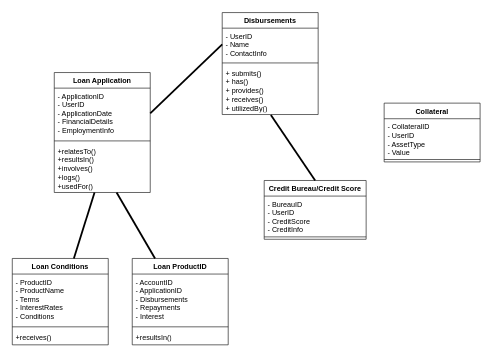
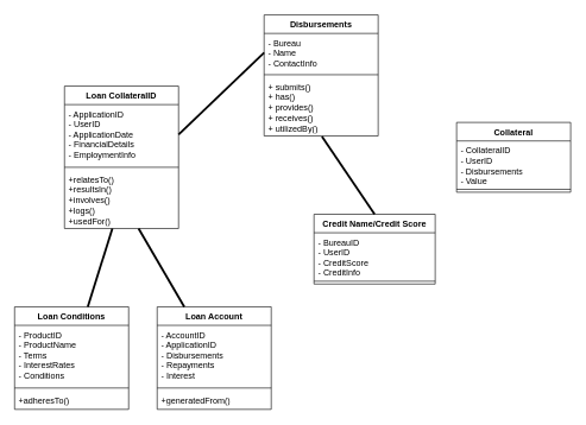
  <mxCell id="0" />
  <mxCell id="1" parent="0" />
  <mxCell id="2" value="Loan Conditions" style="swimlane;fontStyle=1;align=center;verticalAlign=top;childLayout=stackLayout;horizontal=1;startSize=26;horizontalStack=0;resizeParent=1;resizeParentMax=0;resizeLast=0;collapsible=1;marginBottom=0;whiteSpace=wrap;html=1;" vertex="1" parent="1"><mxGeometry x="20" y="430" width="160" height="144" as="geometry" /></mxCell>
  <mxCell id="3" value="- ProductID&lt;br&gt;- ProductName &lt;br&gt;- Terms&lt;br&gt;- InterestRates &lt;br&gt;- Conditions  " style="text;strokeColor=none;fillColor=none;align=left;verticalAlign=top;spacingLeft=4;spacingRight=4;overflow=hidden;rotatable=0;points=[[0,0.5],[1,0.5]];portConstraint=eastwest;whiteSpace=wrap;html=1;" vertex="1" parent="2"><mxGeometry y="26" width="160" height="84" as="geometry" /></mxCell>
  <mxCell id="4" value="" style="line;strokeWidth=1;fillColor=none;align=left;verticalAlign=middle;spacingTop=-1;spacingLeft=3;spacingRight=3;rotatable=0;labelPosition=right;points=[];portConstraint=eastwest;strokeColor=inherit;" vertex="1" parent="2"><mxGeometry y="110" width="160" height="8" as="geometry" /></mxCell>
- <mxCell id="5" value="+receives() " style="text;strokeColor=none;fillColor=none;align=left;verticalAlign=top;spacingLeft=4;spacingRight=4;overflow=hidden;rotatable=0;points=[[0,0.5],[1,0.5]];portConstraint=eastwest;whiteSpace=wrap;html=1;" vertex="1" parent="2"><mxGeometry y="118" width="160" height="26" as="geometry" /></mxCell>
+ <mxCell id="5" value="+adheresTo() " style="text;strokeColor=none;fillColor=none;align=left;verticalAlign=top;spacingLeft=4;spacingRight=4;overflow=hidden;rotatable=0;points=[[0,0.5],[1,0.5]];portConstraint=eastwest;whiteSpace=wrap;html=1;" vertex="1" parent="2"><mxGeometry y="118" width="160" height="26" as="geometry" /></mxCell>
  <mxCell id="6" value="Collateral  " style="swimlane;fontStyle=1;align=center;verticalAlign=top;childLayout=stackLayout;horizontal=1;startSize=26;horizontalStack=0;resizeParent=1;resizeParentMax=0;resizeLast=0;collapsible=1;marginBottom=0;whiteSpace=wrap;html=1;" vertex="1" parent="1"><mxGeometry x="640" y="171" width="160" height="98" as="geometry" /></mxCell>
- <mxCell id="7" value=" - CollateralID&lt;br&gt;- UserID&lt;br&gt;- AssetType&lt;br&gt;- Value  " style="text;strokeColor=none;fillColor=none;align=left;verticalAlign=top;spacingLeft=4;spacingRight=4;overflow=hidden;rotatable=0;points=[[0,0.5],[1,0.5]];portConstraint=eastwest;whiteSpace=wrap;html=1;" vertex="1" parent="6"><mxGeometry y="26" width="160" height="64" as="geometry" /></mxCell>
+ <mxCell id="7" value=" - CollateralID&lt;br&gt;- UserID&lt;br&gt;- Disbursements&lt;br&gt;- Value  " style="text;strokeColor=none;fillColor=none;align=left;verticalAlign=top;spacingLeft=4;spacingRight=4;overflow=hidden;rotatable=0;points=[[0,0.5],[1,0.5]];portConstraint=eastwest;whiteSpace=wrap;html=1;" vertex="1" parent="6"><mxGeometry y="26" width="160" height="64" as="geometry" /></mxCell>
  <mxCell id="8" value="" style="line;strokeWidth=1;fillColor=none;align=left;verticalAlign=middle;spacingTop=-1;spacingLeft=3;spacingRight=3;rotatable=0;labelPosition=right;points=[];portConstraint=eastwest;strokeColor=inherit;" vertex="1" parent="6"><mxGeometry y="90" width="160" height="8" as="geometry" /></mxCell>
  <mxCell id="9" value="Disbursements" style="swimlane;fontStyle=1;align=center;verticalAlign=top;childLayout=stackLayout;horizontal=1;startSize=26;horizontalStack=0;resizeParent=1;resizeParentMax=0;resizeLast=0;collapsible=1;marginBottom=0;whiteSpace=wrap;html=1;" vertex="1" parent="1"><mxGeometry x="370" y="20" width="160" height="170" as="geometry" /></mxCell>
- <mxCell id="10" value="- UserID&lt;br&gt;- Name&lt;br&gt;- ContactInfo" style="text;strokeColor=none;fillColor=none;align=left;verticalAlign=top;spacingLeft=4;spacingRight=4;overflow=hidden;rotatable=0;points=[[0,0.5],[1,0.5]];portConstraint=eastwest;whiteSpace=wrap;html=1;" vertex="1" parent="9"><mxGeometry y="26" width="160" height="54" as="geometry" /></mxCell>
+ <mxCell id="10" value="- Bureau&lt;br&gt;- Name&lt;br&gt;- ContactInfo" style="text;strokeColor=none;fillColor=none;align=left;verticalAlign=top;spacingLeft=4;spacingRight=4;overflow=hidden;rotatable=0;points=[[0,0.5],[1,0.5]];portConstraint=eastwest;whiteSpace=wrap;html=1;" vertex="1" parent="9"><mxGeometry y="26" width="160" height="54" as="geometry" /></mxCell>
  <mxCell id="11" value="" style="line;strokeWidth=1;fillColor=none;align=left;verticalAlign=middle;spacingTop=-1;spacingLeft=3;spacingRight=3;rotatable=0;labelPosition=right;points=[];portConstraint=eastwest;strokeColor=inherit;" vertex="1" parent="9"><mxGeometry y="80" width="160" height="8" as="geometry" /></mxCell>
  <mxCell id="12" value="+&amp;nbsp;submits()&lt;br&gt;+ has()&lt;br&gt;+ provides()&lt;br&gt;+ receives()&lt;br&gt;+&amp;nbsp;utilizedBy()" style="text;strokeColor=none;fillColor=none;align=left;verticalAlign=top;spacingLeft=4;spacingRight=4;overflow=hidden;rotatable=0;points=[[0,0.5],[1,0.5]];portConstraint=eastwest;whiteSpace=wrap;html=1;" vertex="1" parent="9"><mxGeometry y="88" width="160" height="82" as="geometry" /></mxCell>
- <mxCell id="13" value=" Loan Application  " style="swimlane;fontStyle=1;align=center;verticalAlign=top;childLayout=stackLayout;horizontal=1;startSize=26;horizontalStack=0;resizeParent=1;resizeParentMax=0;resizeLast=0;collapsible=1;marginBottom=0;whiteSpace=wrap;html=1;" vertex="1" parent="1"><mxGeometry x="90" y="120" width="160" height="200" as="geometry" /></mxCell>
+ <mxCell id="13" value=" Loan CollateralID  " style="swimlane;fontStyle=1;align=center;verticalAlign=top;childLayout=stackLayout;horizontal=1;startSize=26;horizontalStack=0;resizeParent=1;resizeParentMax=0;resizeLast=0;collapsible=1;marginBottom=0;whiteSpace=wrap;html=1;" vertex="1" parent="1"><mxGeometry x="90" y="120" width="160" height="200" as="geometry" /></mxCell>
  <mxCell id="14" value=" - ApplicationID&amp;nbsp; &lt;br&gt;- UserID &lt;br&gt;- ApplicationDate&amp;nbsp;&lt;br&gt;- FinancialDetails&lt;br&gt;- EmploymentInfo " style="text;strokeColor=none;fillColor=none;align=left;verticalAlign=top;spacingLeft=4;spacingRight=4;overflow=hidden;rotatable=0;points=[[0,0.5],[1,0.5]];portConstraint=eastwest;whiteSpace=wrap;html=1;" vertex="1" parent="13"><mxGeometry y="26" width="160" height="84" as="geometry" /></mxCell>
  <mxCell id="15" value="" style="line;strokeWidth=1;fillColor=none;align=left;verticalAlign=middle;spacingTop=-1;spacingLeft=3;spacingRight=3;rotatable=0;labelPosition=right;points=[];portConstraint=eastwest;strokeColor=inherit;" vertex="1" parent="13"><mxGeometry y="110" width="160" height="8" as="geometry" /></mxCell>
  <mxCell id="16" value="+relatesTo()&lt;br&gt;+resultsIn()&lt;br&gt;+involves()&lt;br&gt;+logs()&lt;br&gt;+usedFor()  " style="text;strokeColor=none;fillColor=none;align=left;verticalAlign=top;spacingLeft=4;spacingRight=4;overflow=hidden;rotatable=0;points=[[0,0.5],[1,0.5]];portConstraint=eastwest;whiteSpace=wrap;html=1;" vertex="1" parent="13"><mxGeometry y="118" width="160" height="82" as="geometry" /></mxCell>
- <mxCell id="17" value="Loan ProductID  " style="swimlane;fontStyle=1;align=center;verticalAlign=top;childLayout=stackLayout;horizontal=1;startSize=26;horizontalStack=0;resizeParent=1;resizeParentMax=0;resizeLast=0;collapsible=1;marginBottom=0;whiteSpace=wrap;html=1;" vertex="1" parent="1"><mxGeometry x="220" y="430" width="160" height="144" as="geometry" /></mxCell>
+ <mxCell id="17" value="Loan Account  " style="swimlane;fontStyle=1;align=center;verticalAlign=top;childLayout=stackLayout;horizontal=1;startSize=26;horizontalStack=0;resizeParent=1;resizeParentMax=0;resizeLast=0;collapsible=1;marginBottom=0;whiteSpace=wrap;html=1;" vertex="1" parent="1"><mxGeometry x="220" y="430" width="160" height="144" as="geometry" /></mxCell>
  <mxCell id="18" value="- AccountID&lt;br&gt;- ApplicationID&lt;br&gt;- Disbursements&lt;br&gt;- Repayments&lt;br&gt;- Interest      " style="text;strokeColor=none;fillColor=none;align=left;verticalAlign=top;spacingLeft=4;spacingRight=4;overflow=hidden;rotatable=0;points=[[0,0.5],[1,0.5]];portConstraint=eastwest;whiteSpace=wrap;html=1;" vertex="1" parent="17"><mxGeometry y="26" width="160" height="84" as="geometry" /></mxCell>
  <mxCell id="19" value="" style="line;strokeWidth=1;fillColor=none;align=left;verticalAlign=middle;spacingTop=-1;spacingLeft=3;spacingRight=3;rotatable=0;labelPosition=right;points=[];portConstraint=eastwest;strokeColor=inherit;" vertex="1" parent="17"><mxGeometry y="110" width="160" height="8" as="geometry" /></mxCell>
- <mxCell id="20" value="+resultsIn()" style="text;strokeColor=none;fillColor=none;align=left;verticalAlign=top;spacingLeft=4;spacingRight=4;overflow=hidden;rotatable=0;points=[[0,0.5],[1,0.5]];portConstraint=eastwest;whiteSpace=wrap;html=1;" vertex="1" parent="17"><mxGeometry y="118" width="160" height="26" as="geometry" /></mxCell>
- <mxCell id="21" value="Credit Bureau/Credit Score" style="swimlane;fontStyle=1;align=center;verticalAlign=top;childLayout=stackLayout;horizontal=1;startSize=26;horizontalStack=0;resizeParent=1;resizeParentMax=0;resizeLast=0;collapsible=1;marginBottom=0;whiteSpace=wrap;html=1;" vertex="1" parent="1"><mxGeometry x="440" y="300" width="170" height="98" as="geometry" /></mxCell>
+ <mxCell id="20" value="+generatedFrom()" style="text;strokeColor=none;fillColor=none;align=left;verticalAlign=top;spacingLeft=4;spacingRight=4;overflow=hidden;rotatable=0;points=[[0,0.5],[1,0.5]];portConstraint=eastwest;whiteSpace=wrap;html=1;" vertex="1" parent="17"><mxGeometry y="118" width="160" height="26" as="geometry" /></mxCell>
+ <mxCell id="21" value="Credit Name/Credit Score" style="swimlane;fontStyle=1;align=center;verticalAlign=top;childLayout=stackLayout;horizontal=1;startSize=26;horizontalStack=0;resizeParent=1;resizeParentMax=0;resizeLast=0;collapsible=1;marginBottom=0;whiteSpace=wrap;html=1;" vertex="1" parent="1"><mxGeometry x="440" y="300" width="170" height="98" as="geometry" /></mxCell>
  <mxCell id="22" value="- BureauID&lt;br&gt;- UserID&lt;br&gt;- CreditScore&lt;br&gt;- CreditInfo  " style="text;strokeColor=none;fillColor=none;align=left;verticalAlign=top;spacingLeft=4;spacingRight=4;overflow=hidden;rotatable=0;points=[[0,0.5],[1,0.5]];portConstraint=eastwest;whiteSpace=wrap;html=1;" vertex="1" parent="21"><mxGeometry y="26" width="170" height="64" as="geometry" /></mxCell>
  <mxCell id="23" value="" style="line;strokeWidth=1;fillColor=none;align=left;verticalAlign=middle;spacingTop=-1;spacingLeft=3;spacingRight=3;rotatable=0;labelPosition=right;points=[];portConstraint=eastwest;strokeColor=inherit;" vertex="1" parent="21"><mxGeometry y="90" width="170" height="8" as="geometry" /></mxCell>
  <mxCell id="24" value="" style="endArrow=none;startArrow=none;endFill=0;startFill=0;endSize=8;html=1;verticalAlign=bottom;labelBackgroundColor=none;strokeWidth=3;rounded=0;entryX=0;entryY=0.5;entryDx=0;entryDy=0;exitX=1;exitY=0.5;exitDx=0;exitDy=0;" edge="1" parent="1" source="14" target="10"><mxGeometry width="160" relative="1" as="geometry"><mxPoint x="280" y="180" as="sourcePoint" /><mxPoint x="440" y="180" as="targetPoint" /></mxGeometry></mxCell>
  <mxCell id="25" value="" style="endArrow=none;startArrow=none;endFill=0;startFill=0;endSize=8;html=1;verticalAlign=bottom;labelBackgroundColor=none;strokeWidth=3;rounded=0;exitX=0.5;exitY=0;exitDx=0;exitDy=0;entryX=0.507;entryY=1.008;entryDx=0;entryDy=0;entryPerimeter=0;" edge="1" parent="1" source="21" target="12"><mxGeometry width="160" relative="1" as="geometry"><mxPoint x="490" y="240" as="sourcePoint" /><mxPoint x="650" y="240" as="targetPoint" /></mxGeometry></mxCell>
  <mxCell id="26" value="" style="endArrow=none;startArrow=none;endFill=0;startFill=0;endSize=8;html=1;verticalAlign=bottom;labelBackgroundColor=none;strokeWidth=3;rounded=0;" edge="1" parent="1" source="16" target="2"><mxGeometry width="160" relative="1" as="geometry"><mxPoint x="180" y="380" as="sourcePoint" /><mxPoint x="340" y="380" as="targetPoint" /></mxGeometry></mxCell>
  <mxCell id="27" value="" style="endArrow=none;startArrow=none;endFill=0;startFill=0;endSize=8;html=1;verticalAlign=bottom;labelBackgroundColor=none;strokeWidth=3;rounded=0;" edge="1" parent="1" source="16" target="17"><mxGeometry width="160" relative="1" as="geometry"><mxPoint x="250" y="370" as="sourcePoint" /><mxPoint x="410" y="370" as="targetPoint" /></mxGeometry></mxCell>
